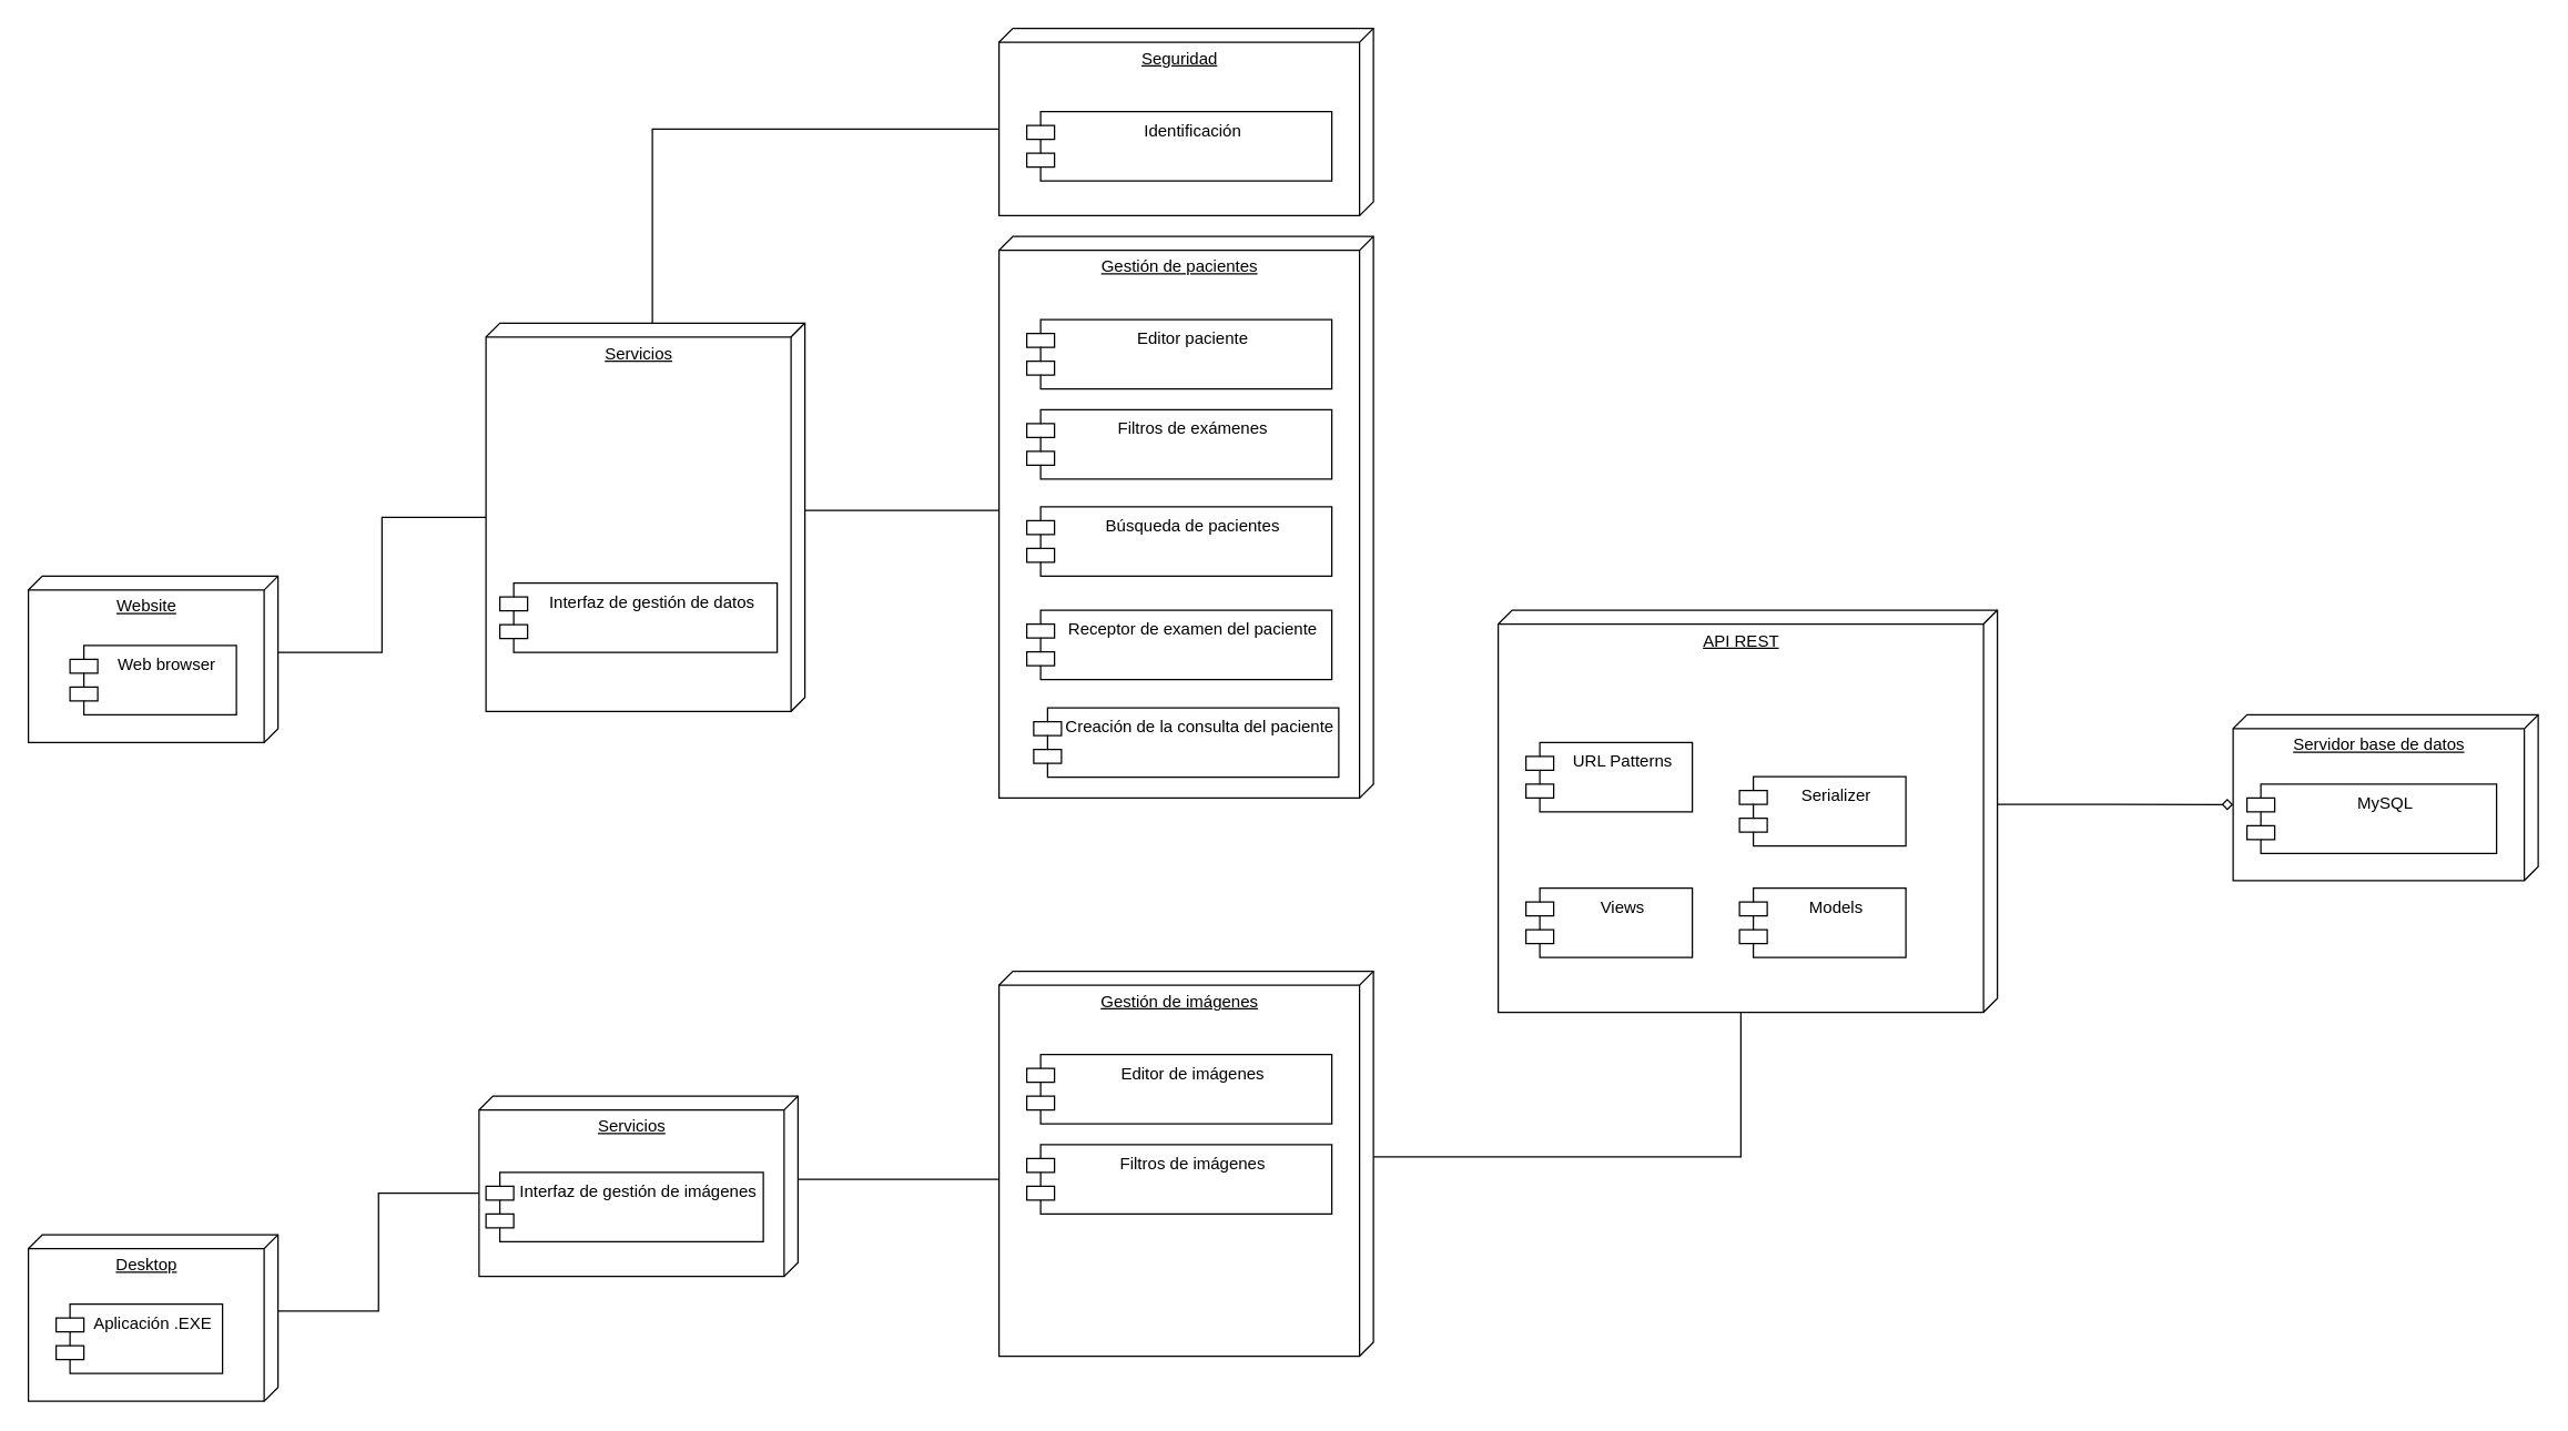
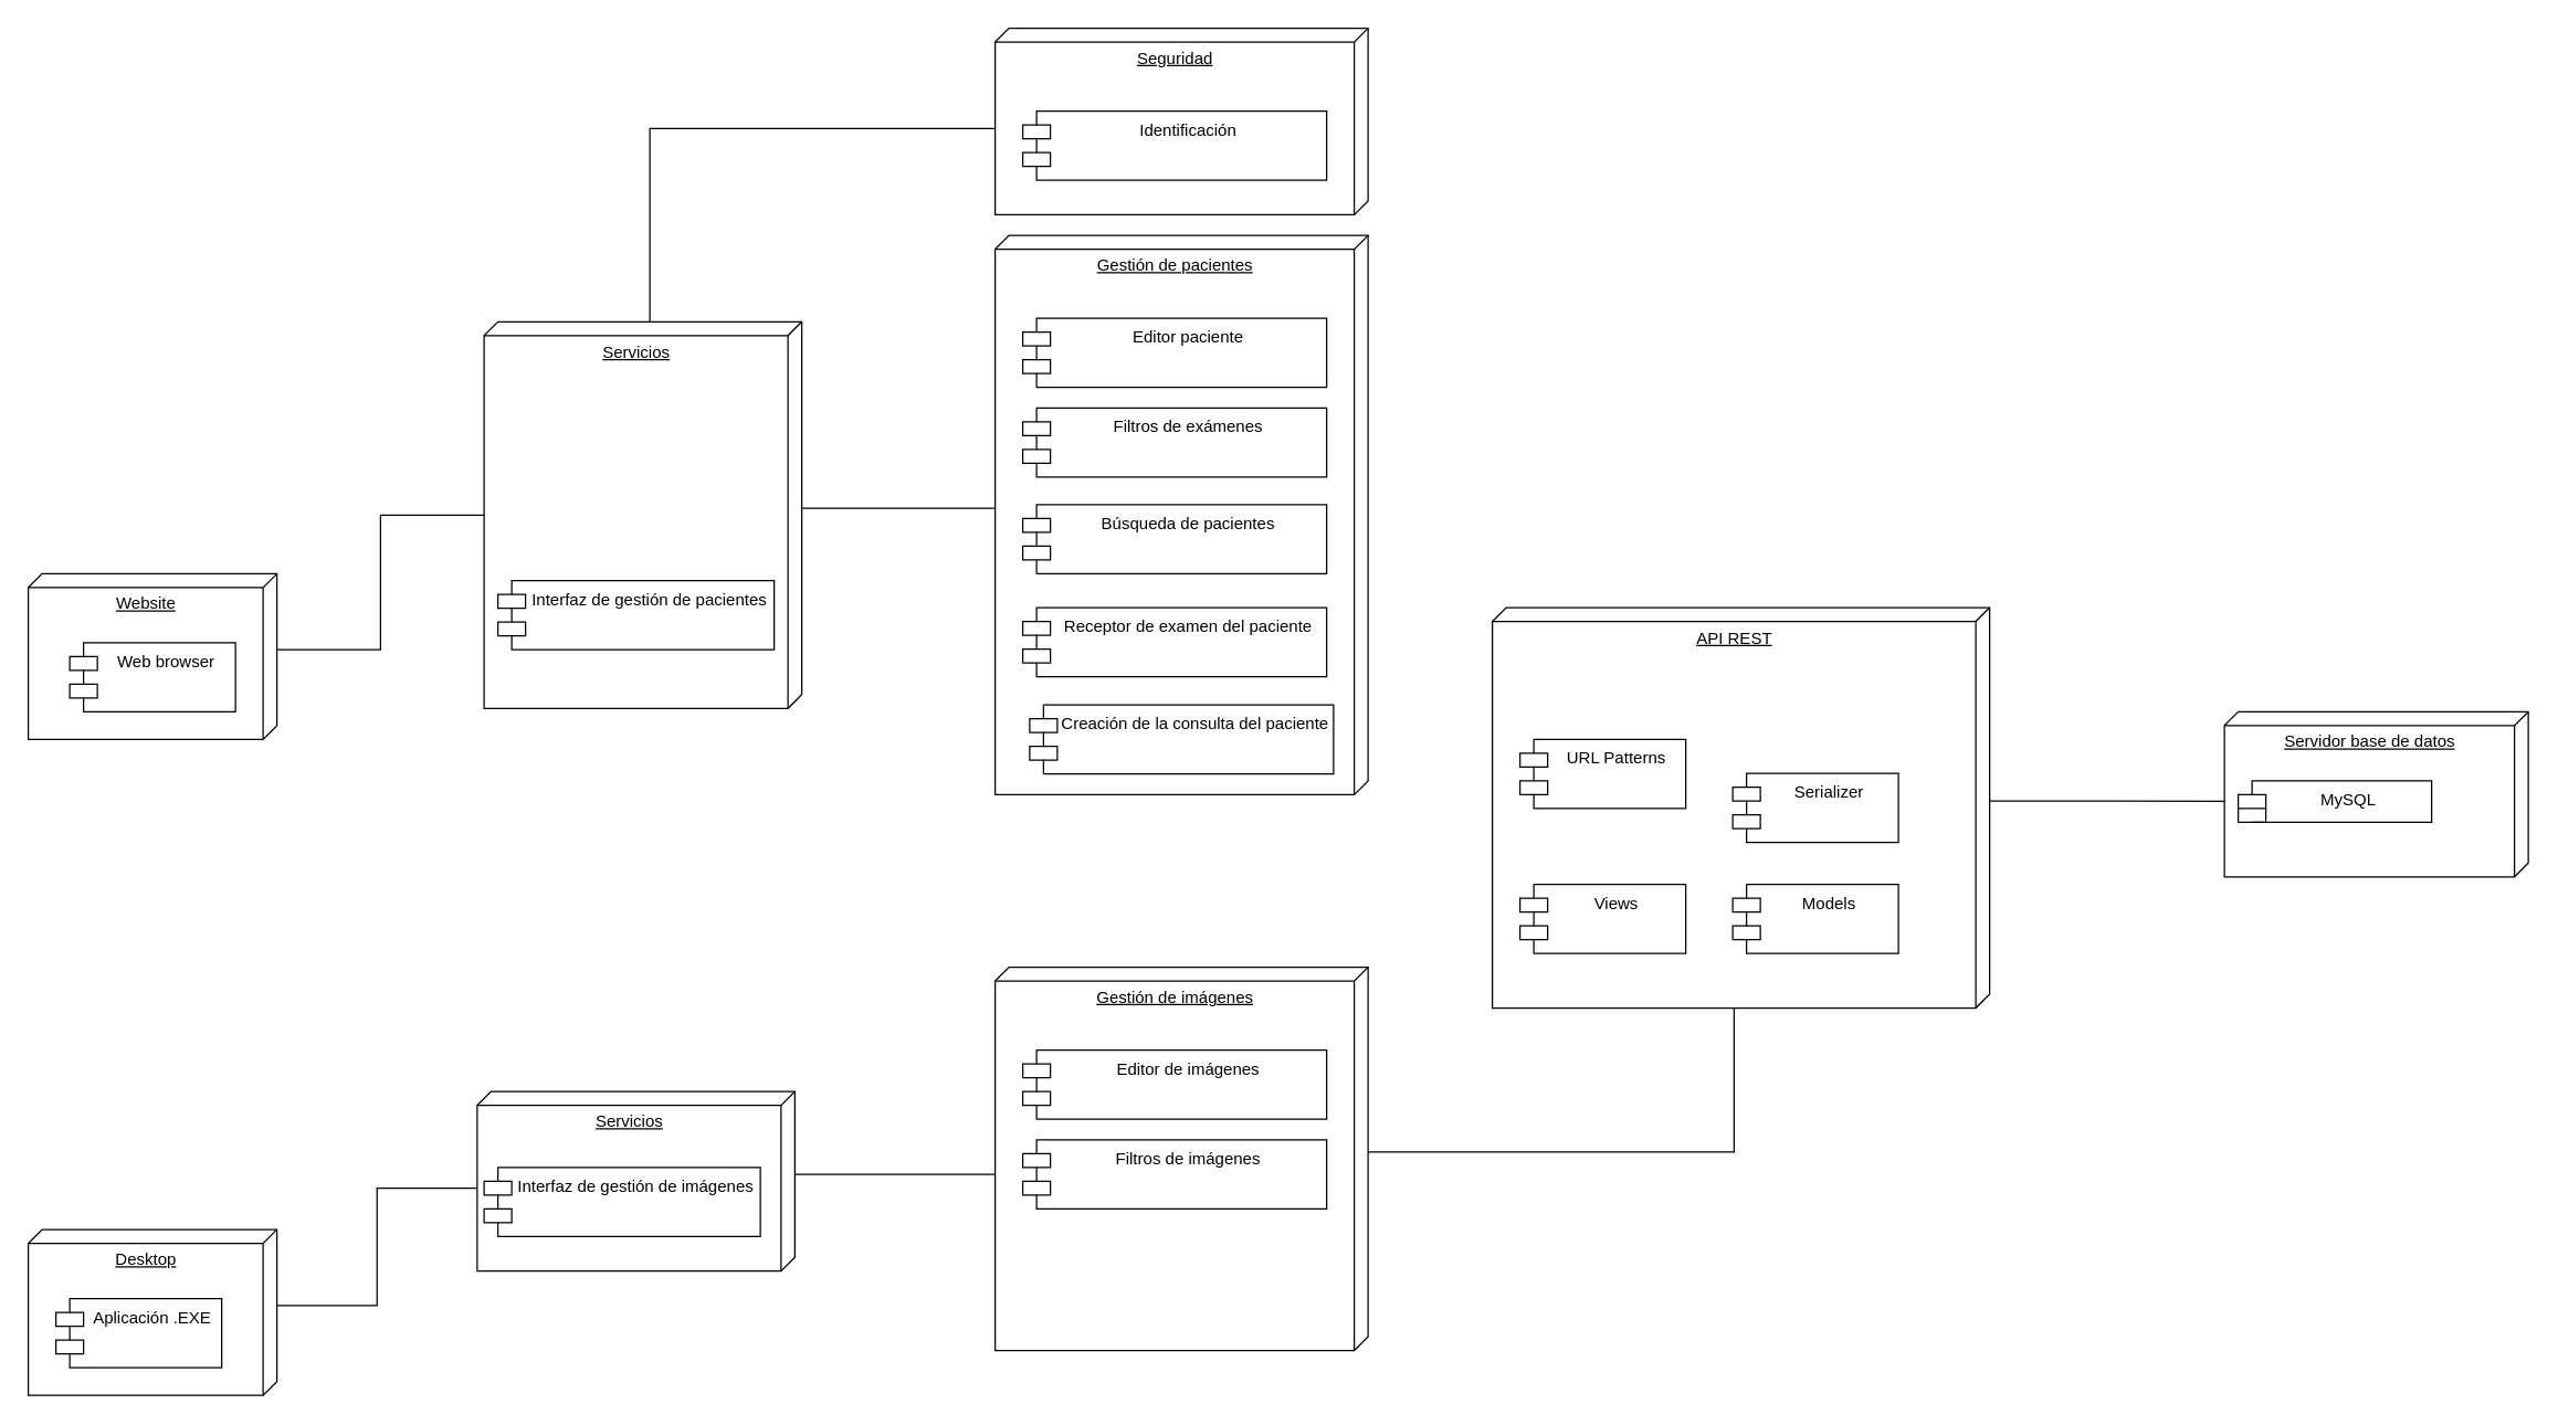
  <mxCell id="0" />
  <mxCell id="1" parent="0" />
  <mxCell id="2" style="edgeStyle=orthogonalEdgeStyle;rounded=0;orthogonalLoop=1;jettySize=auto;html=1;exitX=0;exitY=0;exitDx=55;exitDy=0;exitPerimeter=0;endArrow=none;endFill=0;" edge="1" parent="1" source="3" target="12"><mxGeometry relative="1" as="geometry" /></mxCell>
  <mxCell id="3" value="Website" style="verticalAlign=top;align=center;spacingTop=8;spacingLeft=2;spacingRight=12;shape=cube;size=10;direction=south;fontStyle=4;html=1;" vertex="1" parent="1"><mxGeometry x="20" y="415" width="180" height="120" as="geometry" /></mxCell>
  <mxCell id="4" value="Web browser" style="shape=module;align=left;spacingLeft=20;align=center;verticalAlign=top;" vertex="1" parent="1"><mxGeometry x="50" y="465" width="120" height="50" as="geometry" /></mxCell>
  <mxCell id="5" style="edgeStyle=orthogonalEdgeStyle;rounded=0;orthogonalLoop=1;jettySize=auto;html=1;exitX=0;exitY=0;exitDx=55;exitDy=0;exitPerimeter=0;entryX=0;entryY=0;entryDx=70;entryDy=230;entryPerimeter=0;endArrow=none;endFill=0;" edge="1" parent="1" source="6" target="15"><mxGeometry relative="1" as="geometry" /></mxCell>
  <mxCell id="6" value="Desktop" style="verticalAlign=top;align=center;spacingTop=8;spacingLeft=2;spacingRight=12;shape=cube;size=10;direction=south;fontStyle=4;html=1;" vertex="1" parent="1"><mxGeometry x="20" y="890" width="180" height="120" as="geometry" /></mxCell>
  <mxCell id="7" value="Aplicación .EXE" style="shape=module;align=left;spacingLeft=20;align=center;verticalAlign=top;" vertex="1" parent="1"><mxGeometry x="40" y="940" width="120" height="50" as="geometry" /></mxCell>
- <mxCell id="8" style="edgeStyle=orthogonalEdgeStyle;rounded=0;orthogonalLoop=1;jettySize=auto;html=1;exitX=0;exitY=0;exitDx=140;exitDy=0;exitPerimeter=0;entryX=0;entryY=0;entryDx=64.75;entryDy=220;entryPerimeter=0;endArrow=diamond;endFill=0;" edge="1" parent="1" source="9" target="29"><mxGeometry relative="1" as="geometry" /></mxCell>
+ <mxCell id="8" style="edgeStyle=orthogonalEdgeStyle;rounded=0;orthogonalLoop=1;jettySize=auto;html=1;exitX=0;exitY=0;exitDx=140;exitDy=0;exitPerimeter=0;entryX=0;entryY=0;entryDx=64.75;entryDy=220;entryPerimeter=0;endArrow=none;endFill=0;" edge="1" parent="1" source="9" target="29"><mxGeometry relative="1" as="geometry" /></mxCell>
  <mxCell id="9" value="API REST" style="verticalAlign=top;align=center;spacingTop=8;spacingLeft=2;spacingRight=12;shape=cube;size=10;direction=south;fontStyle=4;html=1;" vertex="1" parent="1"><mxGeometry x="1080" y="439.5" width="360" height="290" as="geometry" /></mxCell>
  <mxCell id="10" style="edgeStyle=orthogonalEdgeStyle;rounded=0;orthogonalLoop=1;jettySize=auto;html=1;exitX=0;exitY=0;exitDx=0;exitDy=110;exitPerimeter=0;entryX=0;entryY=0;entryDx=72.5;entryDy=270;entryPerimeter=0;endArrow=none;endFill=0;" edge="1" parent="1" source="12" target="17"><mxGeometry relative="1" as="geometry" /></mxCell>
  <mxCell id="11" style="edgeStyle=orthogonalEdgeStyle;rounded=0;orthogonalLoop=1;jettySize=auto;html=1;exitX=0;exitY=0;exitDx=135;exitDy=0;exitPerimeter=0;entryX=0.488;entryY=1;entryDx=0;entryDy=0;entryPerimeter=0;endArrow=none;endFill=0;" edge="1" parent="1" source="12" target="19"><mxGeometry relative="1" as="geometry" /></mxCell>
  <mxCell id="12" value="Servicios" style="verticalAlign=top;align=center;spacingTop=8;spacingLeft=2;spacingRight=12;shape=cube;size=10;direction=south;fontStyle=4;html=1;" vertex="1" parent="1"><mxGeometry x="350" y="232.5" width="230" height="280" as="geometry" /></mxCell>
- <mxCell id="13" value="Interfaz de gestión de datos" style="shape=module;align=left;spacingLeft=20;align=center;verticalAlign=top;" vertex="1" parent="1"><mxGeometry x="360" y="420" width="200" height="50" as="geometry" /></mxCell>
+ <mxCell id="13" value="Interfaz de gestión de pacientes" style="shape=module;align=left;spacingLeft=20;align=center;verticalAlign=top;" vertex="1" parent="1"><mxGeometry x="360" y="420" width="200" height="50" as="geometry" /></mxCell>
  <mxCell id="14" style="edgeStyle=orthogonalEdgeStyle;rounded=0;orthogonalLoop=1;jettySize=auto;html=1;exitX=0;exitY=0;exitDx=60;exitDy=0;exitPerimeter=0;entryX=0.581;entryY=0.994;entryDx=0;entryDy=0;entryPerimeter=0;endArrow=none;endFill=0;" edge="1" parent="1" source="15" target="26"><mxGeometry relative="1" as="geometry"><Array as="points"><mxPoint x="722" y="850" /></Array></mxGeometry></mxCell>
  <mxCell id="15" value="Servicios" style="verticalAlign=top;align=center;spacingTop=8;spacingLeft=2;spacingRight=12;shape=cube;size=10;direction=south;fontStyle=4;html=1;" vertex="1" parent="1"><mxGeometry x="345" y="790" width="230" height="130" as="geometry" /></mxCell>
  <mxCell id="16" value="Interfaz de gestión de imágenes" style="shape=module;align=left;spacingLeft=20;align=center;verticalAlign=top;" vertex="1" parent="1"><mxGeometry x="350" y="845" width="200" height="50" as="geometry" /></mxCell>
  <mxCell id="17" value="Seguridad" style="verticalAlign=top;align=center;spacingTop=8;spacingLeft=2;spacingRight=12;shape=cube;size=10;direction=south;fontStyle=4;html=1;" vertex="1" parent="1"><mxGeometry x="720" y="20" width="270" height="135" as="geometry" /></mxCell>
  <mxCell id="18" value="Identificación" style="shape=module;align=left;spacingLeft=20;align=center;verticalAlign=top;" vertex="1" parent="1"><mxGeometry x="740" y="80" width="220" height="50" as="geometry" /></mxCell>
  <mxCell id="19" value="Gestión de pacientes" style="verticalAlign=top;align=center;spacingTop=8;spacingLeft=2;spacingRight=12;shape=cube;size=10;direction=south;fontStyle=4;html=1;" vertex="1" parent="1"><mxGeometry x="720" y="170" width="270" height="405" as="geometry" /></mxCell>
  <mxCell id="20" value="Editor paciente" style="shape=module;align=left;spacingLeft=20;align=center;verticalAlign=top;" vertex="1" parent="1"><mxGeometry x="740" y="230" width="220" height="50" as="geometry" /></mxCell>
  <mxCell id="21" value="Filtros de exámenes" style="shape=module;align=left;spacingLeft=20;align=center;verticalAlign=top;" vertex="1" parent="1"><mxGeometry x="740" y="295" width="220" height="50" as="geometry" /></mxCell>
  <mxCell id="22" value="Búsqueda de pacientes" style="shape=module;align=left;spacingLeft=20;align=center;verticalAlign=top;" vertex="1" parent="1"><mxGeometry x="740" y="365" width="220" height="50" as="geometry" /></mxCell>
  <mxCell id="23" value="Receptor de examen del paciente" style="shape=module;align=left;spacingLeft=20;align=center;verticalAlign=top;" vertex="1" parent="1"><mxGeometry x="740" y="439.5" width="220" height="50" as="geometry" /></mxCell>
  <mxCell id="24" value="Creación de la consulta del paciente" style="shape=module;align=left;spacingLeft=20;align=center;verticalAlign=top;" vertex="1" parent="1"><mxGeometry x="745" y="510" width="220" height="50" as="geometry" /></mxCell>
  <mxCell id="25" style="edgeStyle=orthogonalEdgeStyle;rounded=0;orthogonalLoop=1;jettySize=auto;html=1;exitX=0;exitY=0;exitDx=133.75;exitDy=0;exitPerimeter=0;entryX=0;entryY=0;entryDx=290;entryDy=185;entryPerimeter=0;endArrow=none;endFill=0;" edge="1" parent="1" source="26" target="9"><mxGeometry relative="1" as="geometry" /></mxCell>
  <mxCell id="26" value="Gestión de imágenes" style="verticalAlign=top;align=center;spacingTop=8;spacingLeft=2;spacingRight=12;shape=cube;size=10;direction=south;fontStyle=4;html=1;" vertex="1" parent="1"><mxGeometry x="720" y="700" width="270" height="277.5" as="geometry" /></mxCell>
  <mxCell id="27" value="Editor de imágenes" style="shape=module;align=left;spacingLeft=20;align=center;verticalAlign=top;" vertex="1" parent="1"><mxGeometry x="740" y="760" width="220" height="50" as="geometry" /></mxCell>
  <mxCell id="28" value="Filtros de imágenes" style="shape=module;align=left;spacingLeft=20;align=center;verticalAlign=top;" vertex="1" parent="1"><mxGeometry x="740" y="825" width="220" height="50" as="geometry" /></mxCell>
  <mxCell id="29" value="Servidor base de datos" style="verticalAlign=top;align=center;spacingTop=8;spacingLeft=2;spacingRight=12;shape=cube;size=10;direction=south;fontStyle=4;html=1;" vertex="1" parent="1"><mxGeometry x="1610" y="515" width="220" height="119.5" as="geometry" /></mxCell>
- <mxCell id="30" value="MySQL" style="shape=module;align=left;spacingLeft=20;align=center;verticalAlign=top;" vertex="1" parent="1"><mxGeometry x="1620" y="565" width="180" height="50" as="geometry" /></mxCell>
+ <mxCell id="30" value="MySQL" style="shape=module;align=left;spacingLeft=20;align=center;verticalAlign=top;" vertex="1" parent="1"><mxGeometry x="1620" y="565" width="140" height="30" as="geometry" /></mxCell>
  <mxCell id="31" value="URL Patterns" style="shape=module;align=left;spacingLeft=20;align=center;verticalAlign=top;" vertex="1" parent="1"><mxGeometry x="1100" y="535" width="120" height="50" as="geometry" /></mxCell>
  <mxCell id="32" value="Views" style="shape=module;align=left;spacingLeft=20;align=center;verticalAlign=top;" vertex="1" parent="1"><mxGeometry x="1100" y="640" width="120" height="50" as="geometry" /></mxCell>
  <mxCell id="33" value="Serializer" style="shape=module;align=left;spacingLeft=20;align=center;verticalAlign=top;" vertex="1" parent="1"><mxGeometry x="1254" y="559.5" width="120" height="50" as="geometry" /></mxCell>
  <mxCell id="34" value="Models" style="shape=module;align=left;spacingLeft=20;align=center;verticalAlign=top;" vertex="1" parent="1"><mxGeometry x="1254" y="640" width="120" height="50" as="geometry" /></mxCell>
